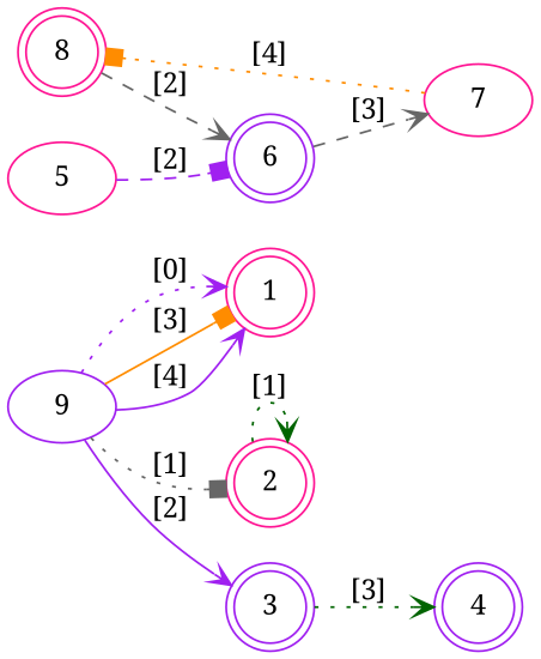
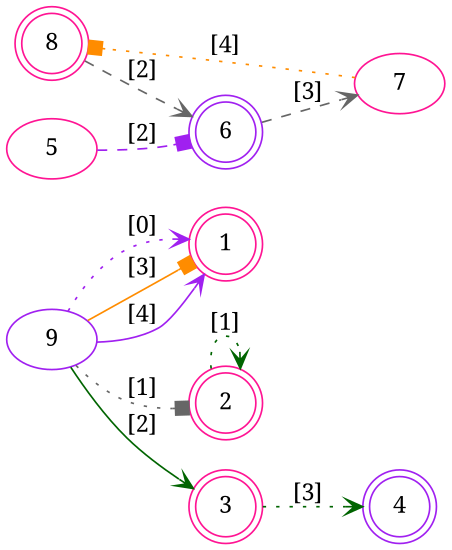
  digraph {
    fontname="Noto Serif"
    rankdir=LR
    node [color=deeppink fontname="Noto Serif" shape=doublecircle]
    edge [arrowhead=vee color=purple fontname="Noto Serif" style=dotted]
    1
    2
-   3 [color=purple]
+   3
    4 [color=purple]
    8
    6 [color=purple]
    7 [shape=""]
    n8 [color=purple label=9 shape=""]
    5 [shape=""]
    2 -> 2 [color=darkgreen label="[1]"]
    3 -> 4 [color=darkgreen label="[3]"]
    8 -> 6 [color=gray40 label="[2]" style=dashed]
    6 -> 7 [color=gray40 label="[3]" style=dashed]
    7 -> 8 [arrowhead=box color=darkorange label="[4]"]
    n8 -> 1 [label="[0]"]
    n8 -> 1 [arrowhead=box color=darkorange label="[3]" style=solid]
    n8 -> 1 [label="[4]" style=solid]
    n8 -> 2 [arrowhead=box color=gray40 label="[1]"]
-   n8 -> 3 [label="[2]" style=solid]
+   n8 -> 3 [color=darkgreen label="[2]" style=solid]
    5 -> 6 [arrowhead=box label="[2]" style=dashed]
  }
